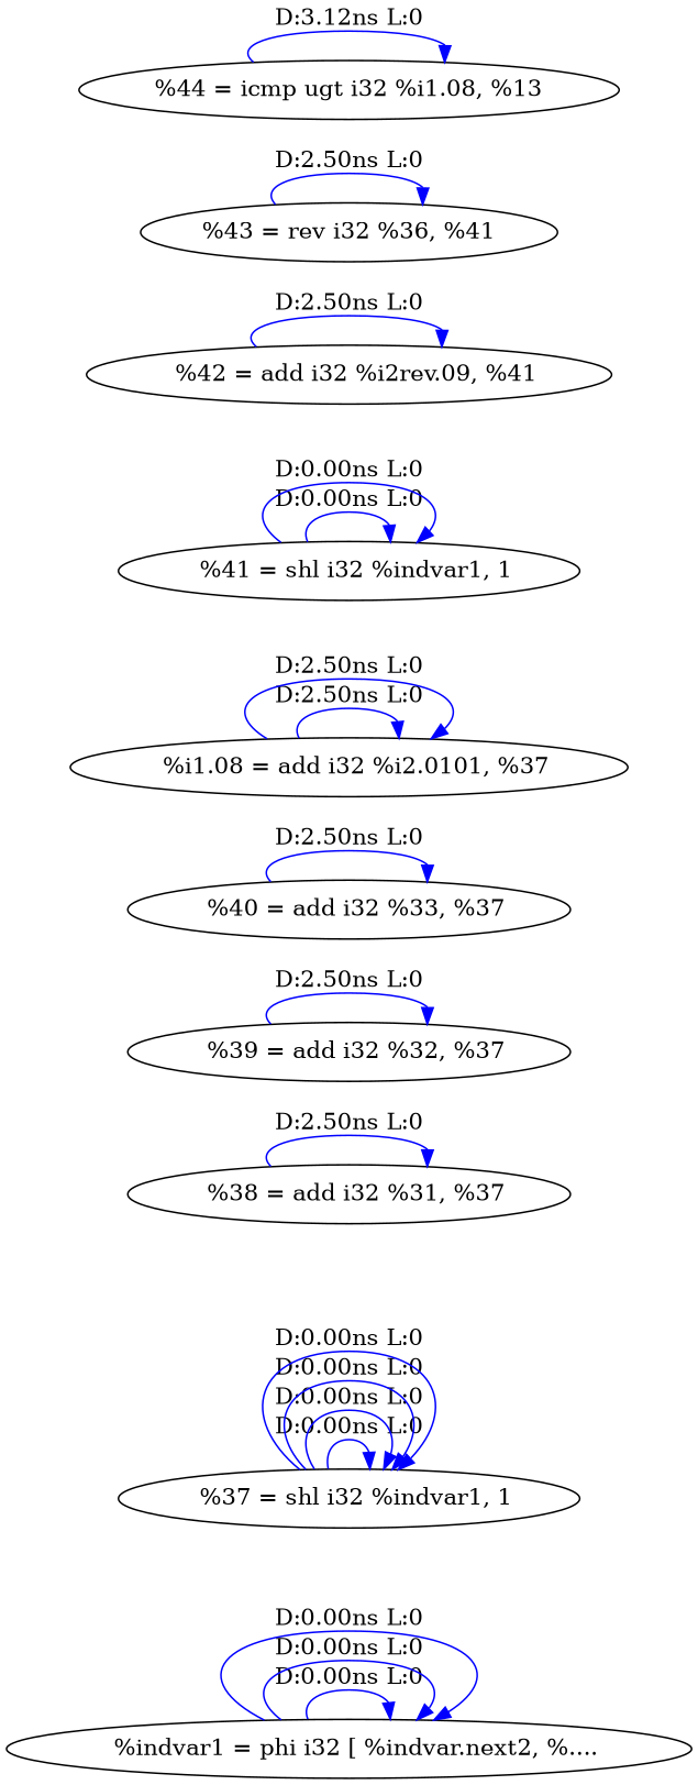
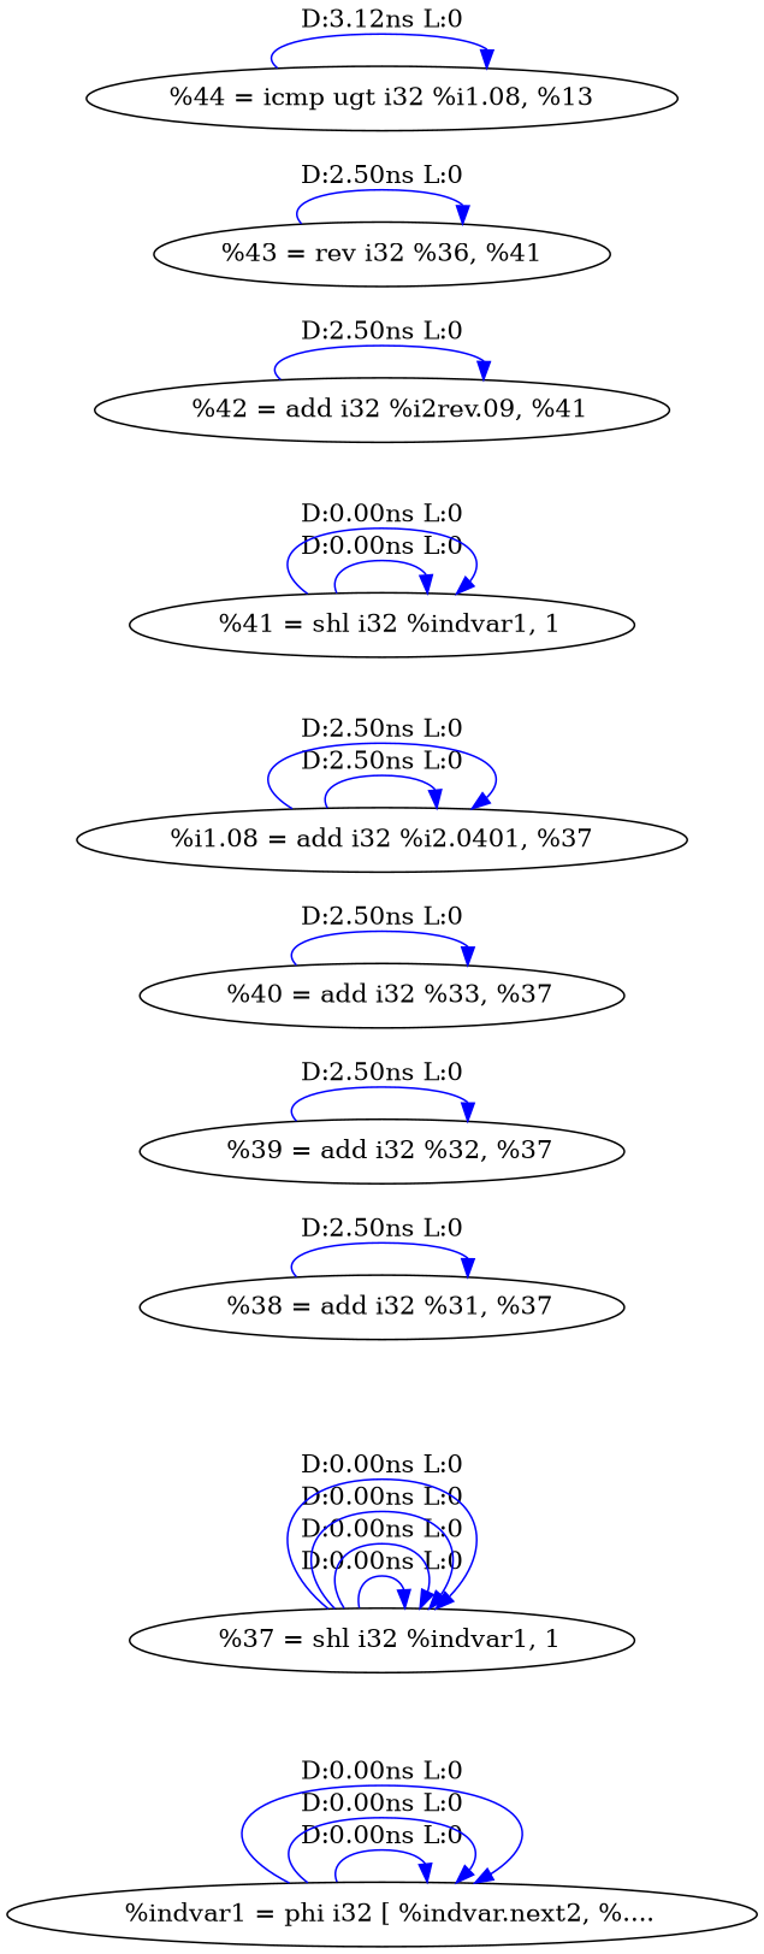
  digraph {
    rankdir=LR
    edge [color=blue]
    n1 [label="  %indvar1 = phi i32 [ %indvar.next2, %...."]
    n2 [label="  %37 = shl i32 %indvar1, 1"]
    n3 [label="  %38 = add i32 %31, %37"]
    n4 [label="  %39 = add i32 %32, %37"]
    n5 [label="  %40 = add i32 %33, %37"]
-   n6 [label="  %i1.08 = add i32 %i2.0101, %37"]
+   n6 [label="%i1.08 = add i32 %i2.0401, %37"]
    n7 [label="  %41 = shl i32 %indvar1, 1"]
    n8 [label="  %42 = add i32 %i2rev.09, %41"]
    n9 [label="%43 = rev i32 %36, %41"]
    n10 [label="%44 = icmp ugt i32 %i1.08, %13"]
    n1 -> n1 [label="D:0.00ns L:0"]
    n1 -> n1 [label="D:0.00ns L:0"]
    n1 -> n1 [label="D:0.00ns L:0"]
    n2 -> n2 [label="D:0.00ns L:0"]
    n2 -> n2 [label="D:0.00ns L:0"]
    n2 -> n2 [label="D:0.00ns L:0"]
    n2 -> n2 [label="D:0.00ns L:0"]
    n3 -> n3 [label="D:2.50ns L:0"]
    n4 -> n4 [label="D:2.50ns L:0"]
    n5 -> n5 [label="D:2.50ns L:0"]
    n6 -> n6 [label="D:2.50ns L:0"]
    n6 -> n6 [label="D:2.50ns L:0"]
    n7 -> n7 [label="D:0.00ns L:0"]
    n7 -> n7 [label="D:0.00ns L:0"]
    n8 -> n8 [label="D:2.50ns L:0"]
    n9 -> n9 [label="D:2.50ns L:0"]
    n10 -> n10 [label="D:3.12ns L:0"]
  }
